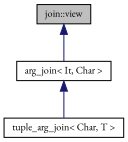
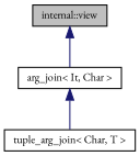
  digraph {
    fontname="EB Garamond"
    node [color=black fillcolor=white fontname="EB Garamond" fontsize=10 shape=record style=filled]
    edge [color=midnightblue dir=back fontname="EB Garamond" fontsize=10 labelfontname=Helvetica labelfontsize=10 style=solid]
-   n1 [fillcolor=grey75 fontcolor=black height=0.2 label="join::view" width=0.4]
+   n1 [fillcolor=grey75 fontcolor=black height=0.2 label="internal::view" width=0.4]
    n2 [height=0.2 label="arg_join\< It, Char \>" width=0.4]
    n3 [height=0.2 label="tuple_arg_join\< Char, T \>" width=0.4]
    n1 -> n2
    n2 -> n3
  }
